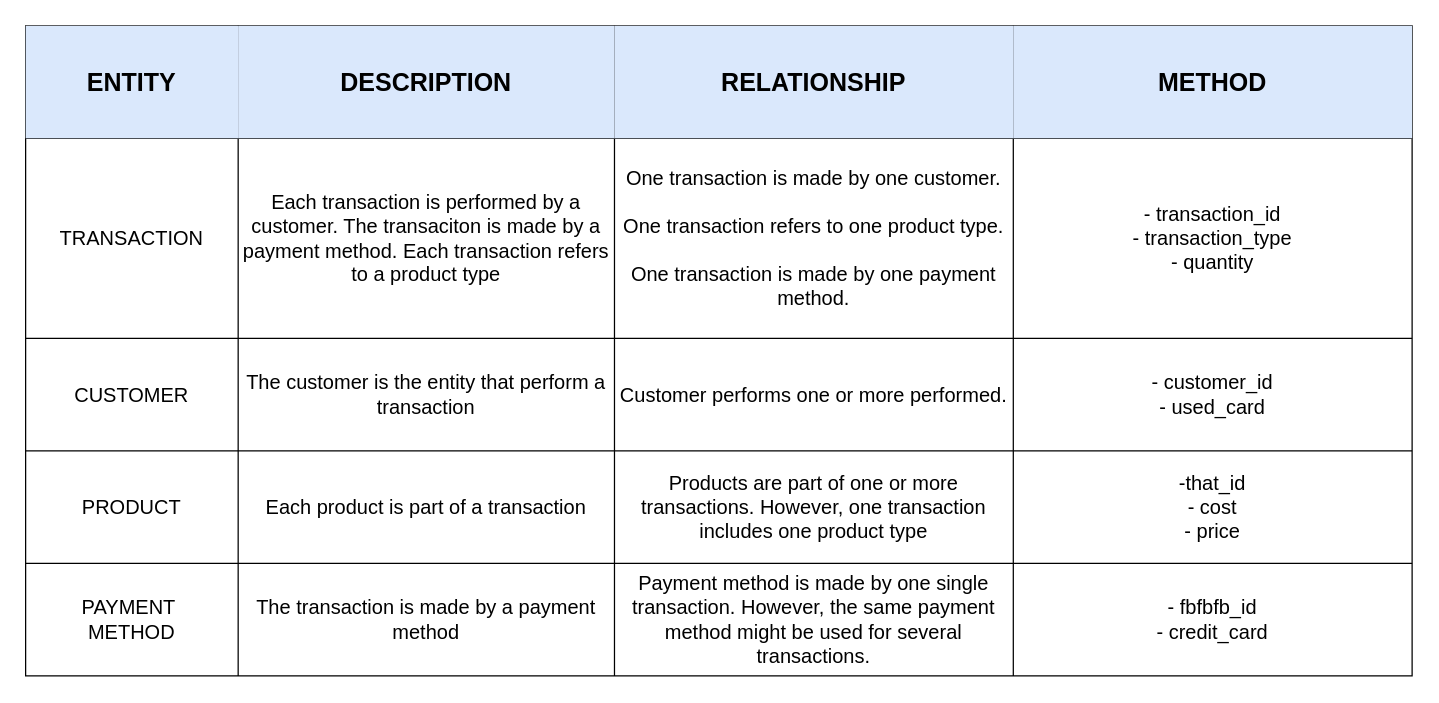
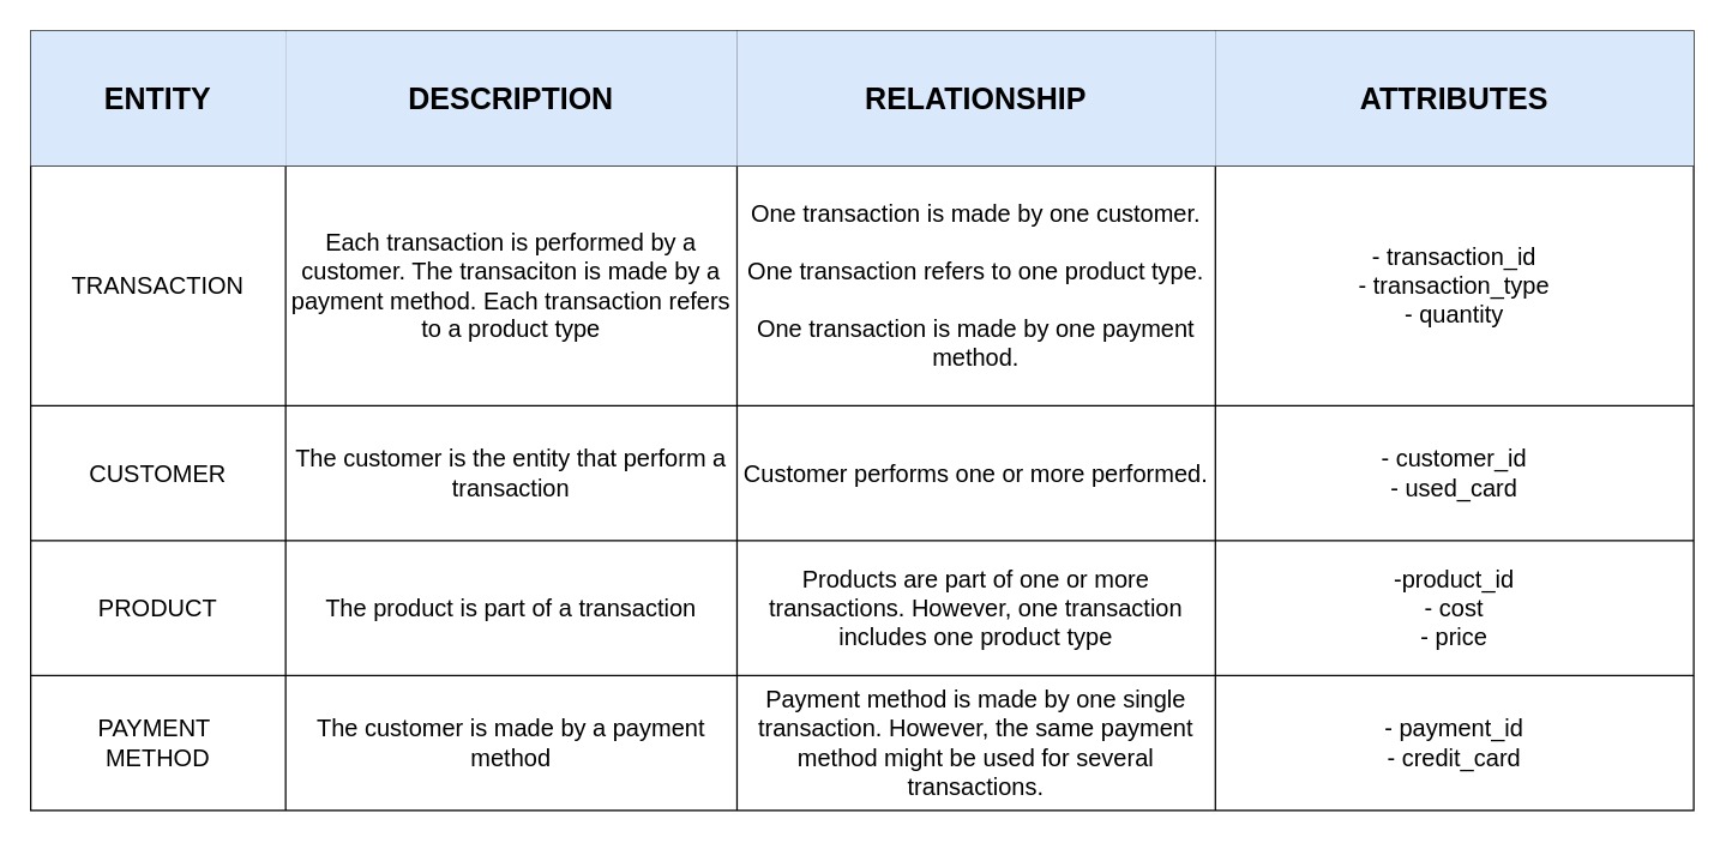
  <mxCell id="0" />
  <mxCell id="1" parent="0" />
  <mxCell id="2" value="" style="shape=table;startSize=0;container=1;collapsible=0;childLayout=tableLayout;fontSize=16;strokeWidth=1;swimlaneFillColor=#000000;" parent="1" vertex="1"><mxGeometry x="20" y="20" width="1109" height="520" as="geometry" /></mxCell>
  <mxCell id="3" value="" style="shape=tableRow;horizontal=0;startSize=0;swimlaneHead=0;swimlaneBody=0;strokeColor=inherit;top=0;left=0;bottom=0;right=0;collapsible=0;dropTarget=0;fillColor=none;points=[[0,0.5],[1,0.5]];portConstraint=eastwest;fontSize=16;strokeWidth=1;swimlaneFillColor=#000000;" parent="2" vertex="1"><mxGeometry width="1109" height="90" as="geometry" /></mxCell>
  <mxCell id="4" value="ENTITY" style="shape=partialRectangle;html=1;whiteSpace=wrap;connectable=0;strokeColor=#000000;overflow=hidden;fillColor=#dae8fc;top=0;left=0;bottom=0;right=0;pointerEvents=1;fontSize=20;fontStyle=1;strokeWidth=1;swimlaneFillColor=#000000;" parent="3" vertex="1"><mxGeometry width="170" height="90" as="geometry"><mxRectangle width="170" height="90" as="alternateBounds" /></mxGeometry></mxCell>
  <mxCell id="5" value="DESCRIPTION" style="shape=partialRectangle;html=1;whiteSpace=wrap;connectable=0;strokeColor=#000000;overflow=hidden;fillColor=#dae8fc;top=0;left=0;bottom=0;right=0;pointerEvents=1;fontSize=20;fontStyle=1;strokeWidth=1;swimlaneFillColor=#000000;" parent="3" vertex="1"><mxGeometry x="170" width="301" height="90" as="geometry"><mxRectangle width="301" height="90" as="alternateBounds" /></mxGeometry></mxCell>
  <mxCell id="6" value="RELATIONSHIP" style="shape=partialRectangle;html=1;whiteSpace=wrap;connectable=0;strokeColor=#000000;overflow=hidden;fillColor=#dae8fc;top=0;left=0;bottom=0;right=0;pointerEvents=1;fontSize=20;fontStyle=1;strokeWidth=1;swimlaneFillColor=#000000;" parent="3" vertex="1"><mxGeometry x="471" width="319" height="90" as="geometry"><mxRectangle width="319" height="90" as="alternateBounds" /></mxGeometry></mxCell>
- <mxCell id="7" value="METHOD" style="shape=partialRectangle;html=1;whiteSpace=wrap;connectable=0;strokeColor=#000000;overflow=hidden;fillColor=#dae8fc;top=0;left=0;bottom=0;right=0;pointerEvents=1;fontSize=20;fontStyle=1;strokeWidth=1;swimlaneFillColor=#000000;" parent="3" vertex="1"><mxGeometry x="790" width="319" height="90" as="geometry"><mxRectangle width="319" height="90" as="alternateBounds" /></mxGeometry></mxCell>
+ <mxCell id="7" value="ATTRIBUTES" style="shape=partialRectangle;html=1;whiteSpace=wrap;connectable=0;strokeColor=#000000;overflow=hidden;fillColor=#dae8fc;top=0;left=0;bottom=0;right=0;pointerEvents=1;fontSize=20;fontStyle=1;strokeWidth=1;swimlaneFillColor=#000000;" parent="3" vertex="1"><mxGeometry x="790" width="319" height="90" as="geometry"><mxRectangle width="319" height="90" as="alternateBounds" /></mxGeometry></mxCell>
  <mxCell id="8" value="" style="shape=tableRow;horizontal=0;startSize=0;swimlaneHead=0;swimlaneBody=0;strokeColor=inherit;top=0;left=0;bottom=0;right=0;collapsible=0;dropTarget=0;fillColor=none;points=[[0,0.5],[1,0.5]];portConstraint=eastwest;fontSize=16;strokeWidth=1;swimlaneFillColor=#000000;" parent="2" vertex="1"><mxGeometry y="90" width="1109" height="160" as="geometry" /></mxCell>
  <mxCell id="9" value="TRANSACTION" style="shape=partialRectangle;html=1;whiteSpace=wrap;connectable=0;strokeColor=inherit;overflow=hidden;fillColor=none;top=0;left=0;bottom=0;right=0;pointerEvents=1;fontSize=16;strokeWidth=1;swimlaneFillColor=#000000;" parent="8" vertex="1"><mxGeometry width="170" height="160" as="geometry"><mxRectangle width="170" height="160" as="alternateBounds" /></mxGeometry></mxCell>
  <mxCell id="10" value="Each transaction is performed by a customer. The transaciton is made by a payment method. Each transaction refers to a product type" style="shape=partialRectangle;html=1;whiteSpace=wrap;connectable=0;strokeColor=inherit;overflow=hidden;fillColor=none;top=0;left=0;bottom=0;right=0;pointerEvents=1;fontSize=16;strokeWidth=1;swimlaneFillColor=#000000;" parent="8" vertex="1"><mxGeometry x="170" width="301" height="160" as="geometry"><mxRectangle width="301" height="160" as="alternateBounds" /></mxGeometry></mxCell>
  <mxCell id="11" value="One transaction is made by one customer.&lt;div&gt;&lt;font color=&quot;#000000&quot;&gt;&lt;br&gt;&lt;/font&gt;&lt;div&gt;&lt;span style=&quot;color: rgb(0, 0, 0);&quot;&gt;One transaction refers to one product type.&lt;/span&gt;&lt;/div&gt;&lt;/div&gt;&lt;div&gt;&lt;div style=&quot;scrollbar-color: light-dark(#e2e2e2, #4b4b4b)&lt;br/&gt;&#09;&#09;&#09;&#09;&#09;light-dark(#fbfbfb, var(--dark-panel-color));&quot;&gt;&lt;div style=&quot;scrollbar-color: light-dark(#e2e2e2, #4b4b4b)&lt;br/&gt;&#09;&#09;&#09;&#09;&#09;light-dark(#fbfbfb, var(--dark-panel-color));&quot;&gt;&lt;span style=&quot;color: rgb(0, 0, 0); scrollbar-color: light-dark(#e2e2e2, #4b4b4b)&lt;br/&gt;&#09;&#09;&#09;&#09;&#09;light-dark(#fbfbfb, var(--dark-panel-color));&quot;&gt;&lt;br class=&quot;Apple-interchange-newline&quot;&gt;One transaction is made by one payment method.&lt;/span&gt;&lt;/div&gt;&lt;/div&gt;&lt;/div&gt;" style="shape=partialRectangle;html=1;whiteSpace=wrap;connectable=0;strokeColor=inherit;overflow=hidden;fillColor=none;top=0;left=0;bottom=0;right=0;pointerEvents=1;fontSize=16;strokeWidth=1;swimlaneFillColor=#000000;verticalAlign=middle;" parent="8" vertex="1"><mxGeometry x="471" width="319" height="160" as="geometry"><mxRectangle width="319" height="160" as="alternateBounds" /></mxGeometry></mxCell>
  <mxCell id="12" value="- transaction_id&lt;div&gt;- transaction_type&lt;/div&gt;&lt;div&gt;- quantity&lt;/div&gt;" style="shape=partialRectangle;html=1;whiteSpace=wrap;connectable=0;strokeColor=inherit;overflow=hidden;fillColor=none;top=0;left=0;bottom=0;right=0;pointerEvents=1;fontSize=16;strokeWidth=1;swimlaneFillColor=#000000;verticalAlign=middle;" parent="8" vertex="1"><mxGeometry x="790" width="319" height="160" as="geometry"><mxRectangle width="319" height="160" as="alternateBounds" /></mxGeometry></mxCell>
  <mxCell id="13" value="" style="shape=tableRow;horizontal=0;startSize=0;swimlaneHead=0;swimlaneBody=0;strokeColor=inherit;top=0;left=0;bottom=0;right=0;collapsible=0;dropTarget=0;fillColor=none;points=[[0,0.5],[1,0.5]];portConstraint=eastwest;fontSize=16;strokeWidth=1;swimlaneFillColor=#000000;" parent="2" vertex="1"><mxGeometry y="250" width="1109" height="90" as="geometry" /></mxCell>
  <mxCell id="14" value="CUSTOMER" style="shape=partialRectangle;html=1;whiteSpace=wrap;connectable=0;strokeColor=inherit;overflow=hidden;fillColor=none;top=0;left=0;bottom=0;right=0;pointerEvents=1;fontSize=16;strokeWidth=1;swimlaneFillColor=#000000;" parent="13" vertex="1"><mxGeometry width="170" height="90" as="geometry"><mxRectangle width="170" height="90" as="alternateBounds" /></mxGeometry></mxCell>
  <mxCell id="15" value="The customer is the entity that perform a transaction" style="shape=partialRectangle;html=1;whiteSpace=wrap;connectable=0;strokeColor=inherit;overflow=hidden;fillColor=none;top=0;left=0;bottom=0;right=0;pointerEvents=1;fontSize=16;strokeWidth=1;swimlaneFillColor=#000000;" parent="13" vertex="1"><mxGeometry x="170" width="301" height="90" as="geometry"><mxRectangle width="301" height="90" as="alternateBounds" /></mxGeometry></mxCell>
  <mxCell id="16" value="Customer performs one or more performed." style="shape=partialRectangle;html=1;whiteSpace=wrap;connectable=0;strokeColor=inherit;overflow=hidden;fillColor=none;top=0;left=0;bottom=0;right=0;pointerEvents=1;fontSize=16;strokeWidth=1;swimlaneFillColor=#000000;" parent="13" vertex="1"><mxGeometry x="471" width="319" height="90" as="geometry"><mxRectangle width="319" height="90" as="alternateBounds" /></mxGeometry></mxCell>
  <mxCell id="17" value="- customer_id&lt;div&gt;- used_card&lt;/div&gt;" style="shape=partialRectangle;html=1;whiteSpace=wrap;connectable=0;strokeColor=inherit;overflow=hidden;fillColor=none;top=0;left=0;bottom=0;right=0;pointerEvents=1;fontSize=16;strokeWidth=1;swimlaneFillColor=#000000;" parent="13" vertex="1"><mxGeometry x="790" width="319" height="90" as="geometry"><mxRectangle width="319" height="90" as="alternateBounds" /></mxGeometry></mxCell>
  <mxCell id="18" value="" style="shape=tableRow;horizontal=0;startSize=0;swimlaneHead=0;swimlaneBody=0;strokeColor=inherit;top=0;left=0;bottom=0;right=0;collapsible=0;dropTarget=0;fillColor=none;points=[[0,0.5],[1,0.5]];portConstraint=eastwest;fontSize=16;strokeWidth=1;swimlaneFillColor=#000000;" parent="2" vertex="1"><mxGeometry y="340" width="1109" height="90" as="geometry" /></mxCell>
  <mxCell id="19" value="PRODUCT" style="shape=partialRectangle;html=1;whiteSpace=wrap;connectable=0;strokeColor=inherit;overflow=hidden;fillColor=none;top=0;left=0;bottom=0;right=0;pointerEvents=1;fontSize=16;strokeWidth=1;swimlaneFillColor=#000000;" parent="18" vertex="1"><mxGeometry width="170" height="90" as="geometry"><mxRectangle width="170" height="90" as="alternateBounds" /></mxGeometry></mxCell>
- <mxCell id="20" value="Each product is part of a transaction" style="shape=partialRectangle;html=1;whiteSpace=wrap;connectable=0;strokeColor=inherit;overflow=hidden;fillColor=none;top=0;left=0;bottom=0;right=0;pointerEvents=1;fontSize=16;strokeWidth=1;swimlaneFillColor=#000000;" parent="18" vertex="1"><mxGeometry x="170" width="301" height="90" as="geometry"><mxRectangle width="301" height="90" as="alternateBounds" /></mxGeometry></mxCell>
+ <mxCell id="20" value="The product is part of a transaction" style="shape=partialRectangle;html=1;whiteSpace=wrap;connectable=0;strokeColor=inherit;overflow=hidden;fillColor=none;top=0;left=0;bottom=0;right=0;pointerEvents=1;fontSize=16;strokeWidth=1;swimlaneFillColor=#000000;" parent="18" vertex="1"><mxGeometry x="170" width="301" height="90" as="geometry"><mxRectangle width="301" height="90" as="alternateBounds" /></mxGeometry></mxCell>
  <mxCell id="21" value="Products are part of one or more transactions. However, one transaction includes one product type" style="shape=partialRectangle;html=1;whiteSpace=wrap;connectable=0;strokeColor=inherit;overflow=hidden;fillColor=none;top=0;left=0;bottom=0;right=0;pointerEvents=1;fontSize=16;strokeWidth=1;swimlaneFillColor=#000000;" parent="18" vertex="1"><mxGeometry x="471" width="319" height="90" as="geometry"><mxRectangle width="319" height="90" as="alternateBounds" /></mxGeometry></mxCell>
- <mxCell id="22" value="-that_id&lt;div&gt;- cost&lt;/div&gt;&lt;div&gt;- price&lt;/div&gt;" style="shape=partialRectangle;html=1;whiteSpace=wrap;connectable=0;strokeColor=inherit;overflow=hidden;fillColor=none;top=0;left=0;bottom=0;right=0;pointerEvents=1;fontSize=16;strokeWidth=1;swimlaneFillColor=#000000;" parent="18" vertex="1"><mxGeometry x="790" width="319" height="90" as="geometry"><mxRectangle width="319" height="90" as="alternateBounds" /></mxGeometry></mxCell>
+ <mxCell id="22" value="-product_id&lt;div&gt;- cost&lt;/div&gt;&lt;div&gt;- price&lt;/div&gt;" style="shape=partialRectangle;html=1;whiteSpace=wrap;connectable=0;strokeColor=inherit;overflow=hidden;fillColor=none;top=0;left=0;bottom=0;right=0;pointerEvents=1;fontSize=16;strokeWidth=1;swimlaneFillColor=#000000;" parent="18" vertex="1"><mxGeometry x="790" width="319" height="90" as="geometry"><mxRectangle width="319" height="90" as="alternateBounds" /></mxGeometry></mxCell>
  <mxCell id="23" value="" style="shape=tableRow;horizontal=0;startSize=0;swimlaneHead=0;swimlaneBody=0;strokeColor=inherit;top=0;left=0;bottom=0;right=0;collapsible=0;dropTarget=0;fillColor=none;points=[[0,0.5],[1,0.5]];portConstraint=eastwest;fontSize=16;strokeWidth=1;swimlaneFillColor=#000000;" parent="2" vertex="1"><mxGeometry y="430" width="1109" height="90" as="geometry" /></mxCell>
  <mxCell id="24" value="PAYMENT&amp;nbsp;&lt;div&gt;METHOD&lt;/div&gt;" style="shape=partialRectangle;html=1;whiteSpace=wrap;connectable=0;strokeColor=inherit;overflow=hidden;fillColor=none;top=0;left=0;bottom=0;right=0;pointerEvents=1;fontSize=16;strokeWidth=1;swimlaneFillColor=#000000;" parent="23" vertex="1"><mxGeometry width="170" height="90" as="geometry"><mxRectangle width="170" height="90" as="alternateBounds" /></mxGeometry></mxCell>
- <mxCell id="25" value="The transaction is made by a payment method" style="shape=partialRectangle;html=1;whiteSpace=wrap;connectable=0;strokeColor=inherit;overflow=hidden;fillColor=none;top=0;left=0;bottom=0;right=0;pointerEvents=1;fontSize=16;strokeWidth=1;swimlaneFillColor=#000000;" parent="23" vertex="1"><mxGeometry x="170" width="301" height="90" as="geometry"><mxRectangle width="301" height="90" as="alternateBounds" /></mxGeometry></mxCell>
+ <mxCell id="25" value="The customer is made by a payment method" style="shape=partialRectangle;html=1;whiteSpace=wrap;connectable=0;strokeColor=inherit;overflow=hidden;fillColor=none;top=0;left=0;bottom=0;right=0;pointerEvents=1;fontSize=16;strokeWidth=1;swimlaneFillColor=#000000;" parent="23" vertex="1"><mxGeometry x="170" width="301" height="90" as="geometry"><mxRectangle width="301" height="90" as="alternateBounds" /></mxGeometry></mxCell>
  <mxCell id="26" value="Payment method is made by one single transaction. However, the same payment method might be used for several transactions." style="shape=partialRectangle;html=1;whiteSpace=wrap;connectable=0;strokeColor=inherit;overflow=hidden;fillColor=none;top=0;left=0;bottom=0;right=0;pointerEvents=1;fontSize=16;strokeWidth=1;swimlaneFillColor=#000000;" parent="23" vertex="1"><mxGeometry x="471" width="319" height="90" as="geometry"><mxRectangle width="319" height="90" as="alternateBounds" /></mxGeometry></mxCell>
- <mxCell id="27" value="- fbfbfb_id&lt;div&gt;- credit_card&lt;/div&gt;" style="shape=partialRectangle;html=1;whiteSpace=wrap;connectable=0;strokeColor=inherit;overflow=hidden;fillColor=none;top=0;left=0;bottom=0;right=0;pointerEvents=1;fontSize=16;strokeWidth=1;swimlaneFillColor=#000000;" parent="23" vertex="1"><mxGeometry x="790" width="319" height="90" as="geometry"><mxRectangle width="319" height="90" as="alternateBounds" /></mxGeometry></mxCell>
+ <mxCell id="27" value="- payment_id&lt;div&gt;- credit_card&lt;/div&gt;" style="shape=partialRectangle;html=1;whiteSpace=wrap;connectable=0;strokeColor=inherit;overflow=hidden;fillColor=none;top=0;left=0;bottom=0;right=0;pointerEvents=1;fontSize=16;strokeWidth=1;swimlaneFillColor=#000000;" parent="23" vertex="1"><mxGeometry x="790" width="319" height="90" as="geometry"><mxRectangle width="319" height="90" as="alternateBounds" /></mxGeometry></mxCell>
